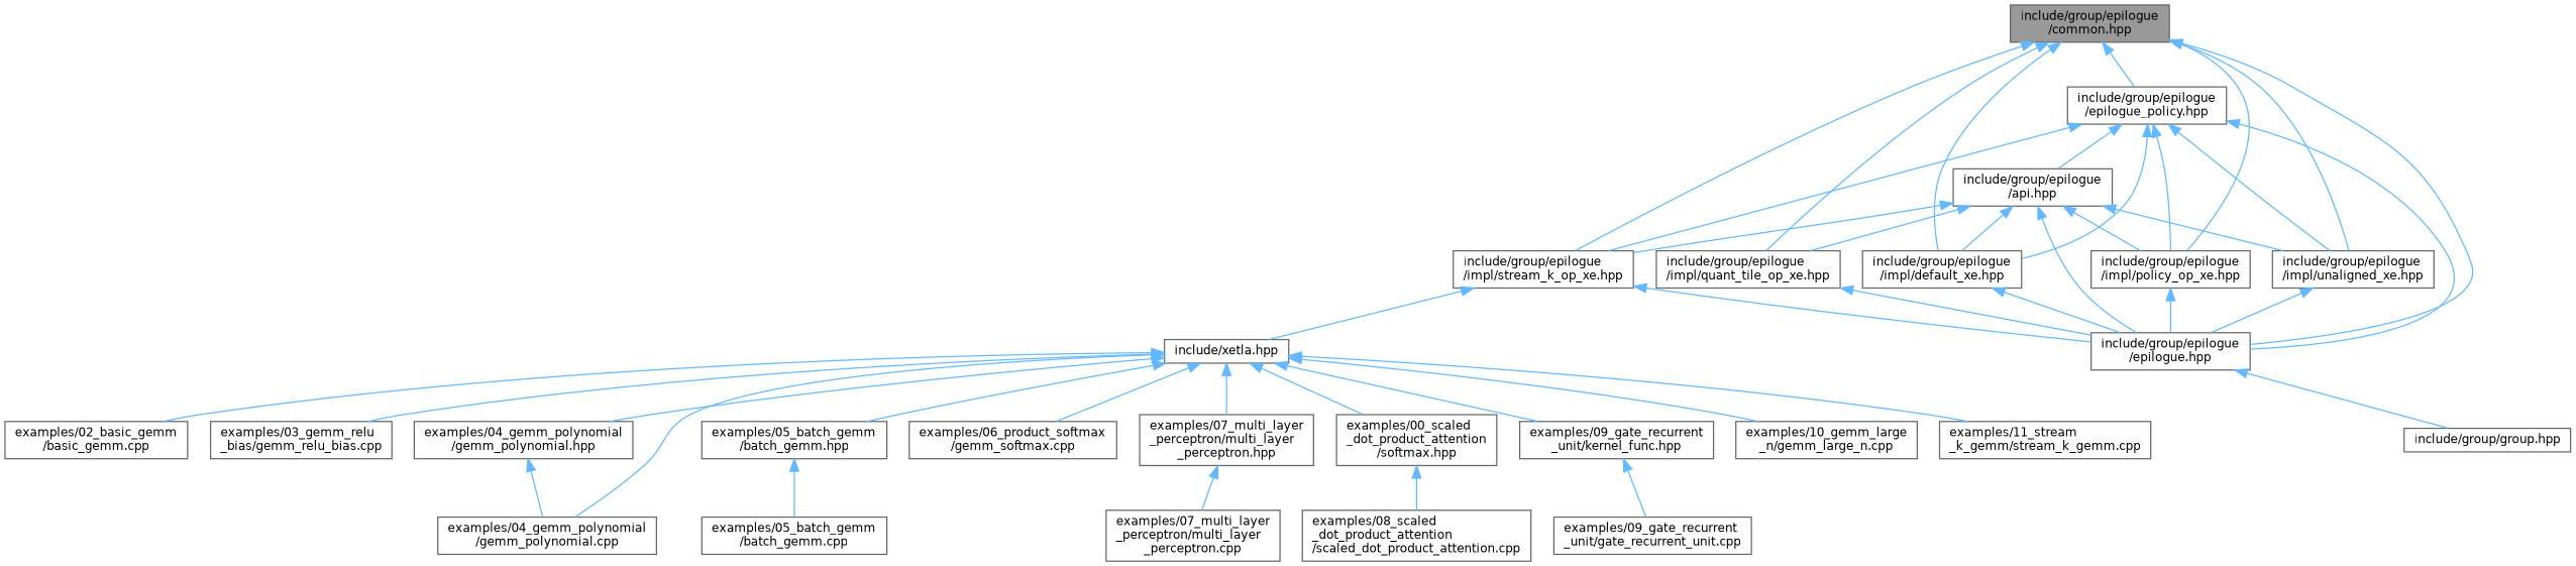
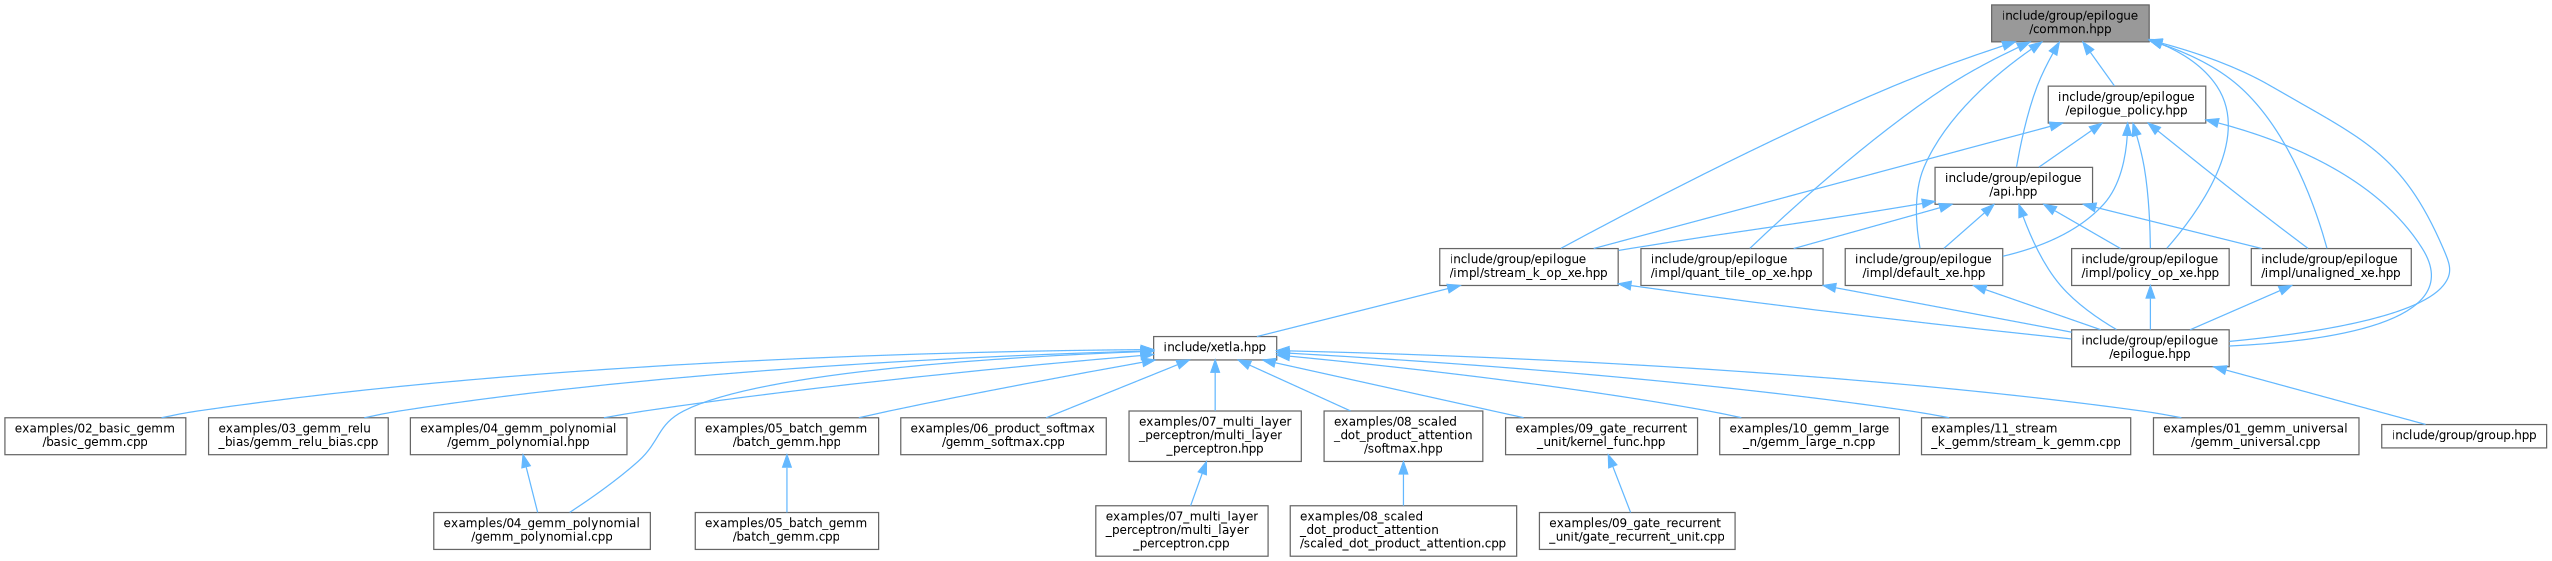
  digraph {
    node [color=grey40 fillcolor=white fontname=Helvetica fontsize=10 shape=box style=filled]
    edge [color=steelblue1 dir=back fontname=Helvetica fontsize=10 labelfontname=Helvetica labelfontsize=10 style=solid]
    n1 [color=gray40 fillcolor=grey60 fontcolor=black height=0.2 label="include/group/epilogue\l/common.hpp" width=0.4]
    n2 [height=0.2 label="include/group/epilogue\l/api.hpp" width=0.4]
    n3 [height=0.2 label="include/group/epilogue\l/epilogue.hpp" width=0.4]
    n4 [height=0.2 label="include/group/epilogue\l/impl/default_xe.hpp" width=0.4]
    n5 [height=0.2 label="include/group/epilogue\l/impl/quant_tile_op_xe.hpp" width=0.4]
    n6 [height=0.2 label="include/group/epilogue\l/impl/stream_k_op_xe.hpp" width=0.4]
    n7 [height=0.2 label="include/group/epilogue\l/impl/policy_op_xe.hpp" width=0.4]
    n8 [height=0.2 label="include/group/epilogue\l/impl/unaligned_xe.hpp" width=0.4]
    n9 [height=0.2 label="include/group/epilogue\l/epilogue_policy.hpp" width=0.4]
    n10 [height=0.2 label="include/group/group.hpp" width=0.4]
    n11 [height=0.2 label="include/xetla.hpp" width=0.4]
+   n12 [height=0.2 label="examples/01_gemm_universal\l/gemm_universal.cpp" width=0.4]
    n13 [height=0.2 label="examples/02_basic_gemm\l/basic_gemm.cpp" width=0.4]
    n14 [height=0.2 label="examples/03_gemm_relu\l_bias/gemm_relu_bias.cpp" width=0.4]
    n15 [height=0.2 label="examples/04_gemm_polynomial\l/gemm_polynomial.cpp" width=0.4]
    n16 [height=0.2 label="examples/04_gemm_polynomial\l/gemm_polynomial.hpp" width=0.4]
    n17 [height=0.2 label="examples/05_batch_gemm\l/batch_gemm.hpp" width=0.4]
    n18 [height=0.2 label="examples/06_product_softmax\l/gemm_softmax.cpp" width=0.4]
    n19 [height=0.2 label="examples/07_multi_layer\l_perceptron/multi_layer\l_perceptron.hpp" width=0.4]
-   n20 [height=0.2 label="examples/00_scaled\l_dot_product_attention\l/softmax.hpp" width=0.4]
+   n20 [height=0.2 label="examples/08_scaled\l_dot_product_attention\l/softmax.hpp" width=0.4]
    n21 [height=0.2 label="examples/09_gate_recurrent\l_unit/kernel_func.hpp" width=0.4]
    n22 [height=0.2 label="examples/10_gemm_large\l_n/gemm_large_n.cpp" width=0.4]
    n23 [height=0.2 label="examples/11_stream\l_k_gemm/stream_k_gemm.cpp" width=0.4]
    n24 [height=0.2 label="examples/05_batch_gemm\l/batch_gemm.cpp" width=0.4]
    n25 [height=0.2 label="examples/07_multi_layer\l_perceptron/multi_layer\l_perceptron.cpp" width=0.4]
    n26 [height=0.2 label="examples/08_scaled\l_dot_product_attention\l/scaled_dot_product_attention.cpp" width=0.4]
    n27 [height=0.2 label="examples/09_gate_recurrent\l_unit/gate_recurrent_unit.cpp" width=0.4]
+   n1 -> n2
    n1 -> n3
    n1 -> n4
    n1 -> n5
    n1 -> n6
    n1 -> n7
    n1 -> n8
    n1 -> n9
    n2 -> n3
    n2 -> n4
    n2 -> n5
    n2 -> n6
    n2 -> n7
    n2 -> n8
    n3 -> n10
    n4 -> n3
    n5 -> n3
    n6 -> n3
    n6 -> n11
    n7 -> n3
    n8 -> n3
    n9 -> n2
    n9 -> n3
    n9 -> n4
    n9 -> n6
    n9 -> n7
    n9 -> n8
+   n11 -> n12
    n11 -> n13
    n11 -> n14
    n11 -> n15
    n11 -> n16
    n11 -> n17
    n11 -> n18
    n11 -> n19
    n11 -> n20
    n11 -> n21
    n11 -> n22
    n11 -> n23
    n16 -> n15
    n17 -> n24
    n19 -> n25
    n20 -> n26
    n21 -> n27
  }
